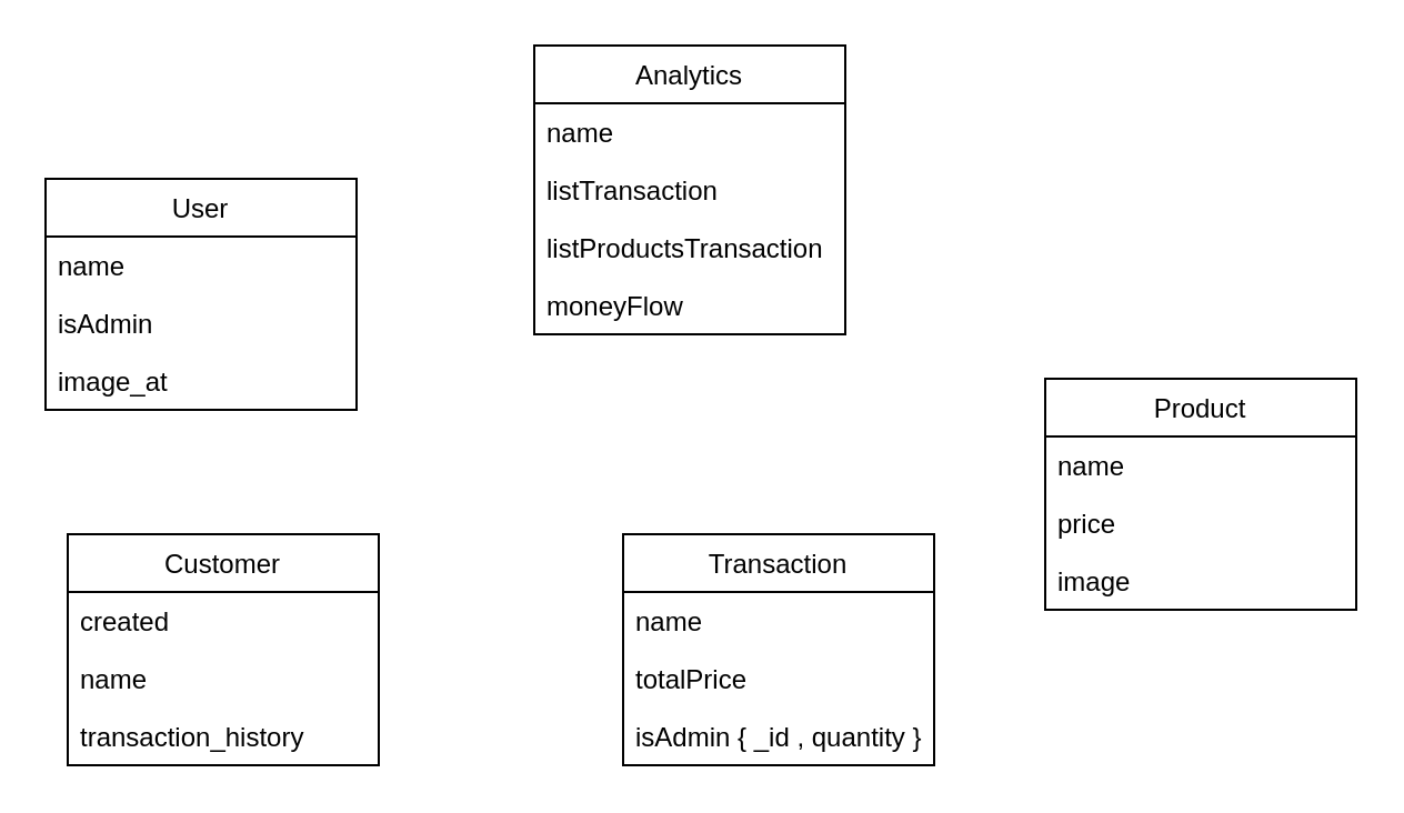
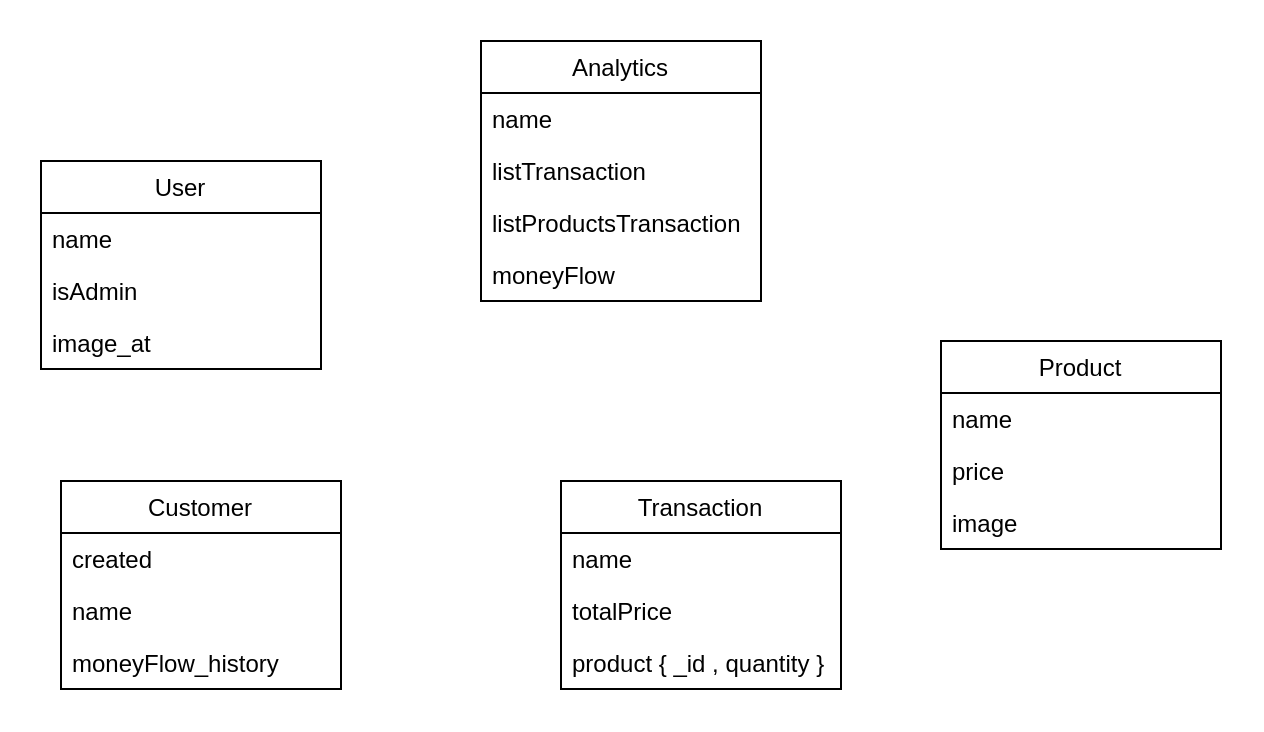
  <mxCell id="0" />
  <mxCell id="1" parent="0" />
  <mxCell id="2" value="User" style="swimlane;fontStyle=0;childLayout=stackLayout;horizontal=1;startSize=26;horizontalStack=0;resizeParent=1;resizeParentMax=0;resizeLast=0;collapsible=1;marginBottom=0;" vertex="1" parent="1"><mxGeometry x="20" y="80" width="140" height="104" as="geometry" /></mxCell>
  <mxCell id="3" value="name" style="text;strokeColor=none;fillColor=none;align=left;verticalAlign=top;spacingLeft=4;spacingRight=4;overflow=hidden;rotatable=0;points=[[0,0.5],[1,0.5]];portConstraint=eastwest;" vertex="1" parent="2"><mxGeometry y="26" width="140" height="26" as="geometry" /></mxCell>
  <mxCell id="4" value="isAdmin" style="text;strokeColor=none;fillColor=none;align=left;verticalAlign=top;spacingLeft=4;spacingRight=4;overflow=hidden;rotatable=0;points=[[0,0.5],[1,0.5]];portConstraint=eastwest;" vertex="1" parent="2"><mxGeometry y="52" width="140" height="26" as="geometry" /></mxCell>
  <mxCell id="5" value="image_at" style="text;strokeColor=none;fillColor=none;align=left;verticalAlign=top;spacingLeft=4;spacingRight=4;overflow=hidden;rotatable=0;points=[[0,0.5],[1,0.5]];portConstraint=eastwest;" vertex="1" parent="2"><mxGeometry y="78" width="140" height="26" as="geometry" /></mxCell>
  <mxCell id="6" value="Product" style="swimlane;fontStyle=0;childLayout=stackLayout;horizontal=1;startSize=26;horizontalStack=0;resizeParent=1;resizeParentMax=0;resizeLast=0;collapsible=1;marginBottom=0;" vertex="1" parent="1"><mxGeometry x="470" y="170" width="140" height="104" as="geometry" /></mxCell>
  <mxCell id="7" value="name" style="text;strokeColor=none;fillColor=none;align=left;verticalAlign=top;spacingLeft=4;spacingRight=4;overflow=hidden;rotatable=0;points=[[0,0.5],[1,0.5]];portConstraint=eastwest;" vertex="1" parent="6"><mxGeometry y="26" width="140" height="26" as="geometry" /></mxCell>
  <mxCell id="8" value="price" style="text;strokeColor=none;fillColor=none;align=left;verticalAlign=top;spacingLeft=4;spacingRight=4;overflow=hidden;rotatable=0;points=[[0,0.5],[1,0.5]];portConstraint=eastwest;" vertex="1" parent="6"><mxGeometry y="52" width="140" height="26" as="geometry" /></mxCell>
  <mxCell id="9" value="image" style="text;strokeColor=none;fillColor=none;align=left;verticalAlign=top;spacingLeft=4;spacingRight=4;overflow=hidden;rotatable=0;points=[[0,0.5],[1,0.5]];portConstraint=eastwest;" vertex="1" parent="6"><mxGeometry y="78" width="140" height="26" as="geometry" /></mxCell>
  <mxCell id="10" value="Transaction" style="swimlane;fontStyle=0;childLayout=stackLayout;horizontal=1;startSize=26;horizontalStack=0;resizeParent=1;resizeParentMax=0;resizeLast=0;collapsible=1;marginBottom=0;" vertex="1" parent="1"><mxGeometry x="280" y="240" width="140" height="104" as="geometry" /></mxCell>
  <mxCell id="11" value="name" style="text;strokeColor=none;fillColor=none;align=left;verticalAlign=top;spacingLeft=4;spacingRight=4;overflow=hidden;rotatable=0;points=[[0,0.5],[1,0.5]];portConstraint=eastwest;" vertex="1" parent="10"><mxGeometry y="26" width="140" height="26" as="geometry" /></mxCell>
  <mxCell id="12" value="totalPrice" style="text;strokeColor=none;fillColor=none;align=left;verticalAlign=top;spacingLeft=4;spacingRight=4;overflow=hidden;rotatable=0;points=[[0,0.5],[1,0.5]];portConstraint=eastwest;" vertex="1" parent="10"><mxGeometry y="52" width="140" height="26" as="geometry" /></mxCell>
- <mxCell id="13" value="isAdmin { _id , quantity }" style="text;strokeColor=none;fillColor=none;align=left;verticalAlign=top;spacingLeft=4;spacingRight=4;overflow=hidden;rotatable=0;points=[[0,0.5],[1,0.5]];portConstraint=eastwest;" vertex="1" parent="10"><mxGeometry y="78" width="140" height="26" as="geometry" /></mxCell>
+ <mxCell id="13" value="product { _id , quantity }" style="text;strokeColor=none;fillColor=none;align=left;verticalAlign=top;spacingLeft=4;spacingRight=4;overflow=hidden;rotatable=0;points=[[0,0.5],[1,0.5]];portConstraint=eastwest;" vertex="1" parent="10"><mxGeometry y="78" width="140" height="26" as="geometry" /></mxCell>
  <mxCell id="14" value="Customer" style="swimlane;fontStyle=0;childLayout=stackLayout;horizontal=1;startSize=26;horizontalStack=0;resizeParent=1;resizeParentMax=0;resizeLast=0;collapsible=1;marginBottom=0;" vertex="1" parent="1"><mxGeometry x="30" y="240" width="140" height="104" as="geometry" /></mxCell>
  <mxCell id="15" value="created" style="text;strokeColor=none;fillColor=none;align=left;verticalAlign=top;spacingLeft=4;spacingRight=4;overflow=hidden;rotatable=0;points=[[0,0.5],[1,0.5]];portConstraint=eastwest;" vertex="1" parent="14"><mxGeometry y="26" width="140" height="26" as="geometry" /></mxCell>
  <mxCell id="16" value="name" style="text;strokeColor=none;fillColor=none;align=left;verticalAlign=top;spacingLeft=4;spacingRight=4;overflow=hidden;rotatable=0;points=[[0,0.5],[1,0.5]];portConstraint=eastwest;" vertex="1" parent="14"><mxGeometry y="52" width="140" height="26" as="geometry" /></mxCell>
- <mxCell id="17" value="transaction_history" style="text;strokeColor=none;fillColor=none;align=left;verticalAlign=top;spacingLeft=4;spacingRight=4;overflow=hidden;rotatable=0;points=[[0,0.5],[1,0.5]];portConstraint=eastwest;" vertex="1" parent="14"><mxGeometry y="78" width="140" height="26" as="geometry" /></mxCell>
+ <mxCell id="17" value="moneyFlow_history" style="text;strokeColor=none;fillColor=none;align=left;verticalAlign=top;spacingLeft=4;spacingRight=4;overflow=hidden;rotatable=0;points=[[0,0.5],[1,0.5]];portConstraint=eastwest;" vertex="1" parent="14"><mxGeometry y="78" width="140" height="26" as="geometry" /></mxCell>
  <mxCell id="18" value="Analytics" style="swimlane;fontStyle=0;childLayout=stackLayout;horizontal=1;startSize=26;horizontalStack=0;resizeParent=1;resizeParentMax=0;resizeLast=0;collapsible=1;marginBottom=0;" vertex="1" parent="1"><mxGeometry x="240" y="20" width="140" height="130" as="geometry" /></mxCell>
  <mxCell id="19" value="name" style="text;strokeColor=none;fillColor=none;align=left;verticalAlign=top;spacingLeft=4;spacingRight=4;overflow=hidden;rotatable=0;points=[[0,0.5],[1,0.5]];portConstraint=eastwest;" vertex="1" parent="18"><mxGeometry y="26" width="140" height="26" as="geometry" /></mxCell>
  <mxCell id="20" value="listTransaction" style="text;strokeColor=none;fillColor=none;align=left;verticalAlign=top;spacingLeft=4;spacingRight=4;overflow=hidden;rotatable=0;points=[[0,0.5],[1,0.5]];portConstraint=eastwest;" vertex="1" parent="18"><mxGeometry y="52" width="140" height="26" as="geometry" /></mxCell>
  <mxCell id="21" value="listProductsTransaction" style="text;strokeColor=none;fillColor=none;align=left;verticalAlign=top;spacingLeft=4;spacingRight=4;overflow=hidden;rotatable=0;points=[[0,0.5],[1,0.5]];portConstraint=eastwest;" vertex="1" parent="18"><mxGeometry y="78" width="140" height="26" as="geometry" /></mxCell>
  <mxCell id="22" value="moneyFlow" style="text;strokeColor=none;fillColor=none;align=left;verticalAlign=top;spacingLeft=4;spacingRight=4;overflow=hidden;rotatable=0;points=[[0,0.5],[1,0.5]];portConstraint=eastwest;" vertex="1" parent="18"><mxGeometry y="104" width="140" height="26" as="geometry" /></mxCell>
